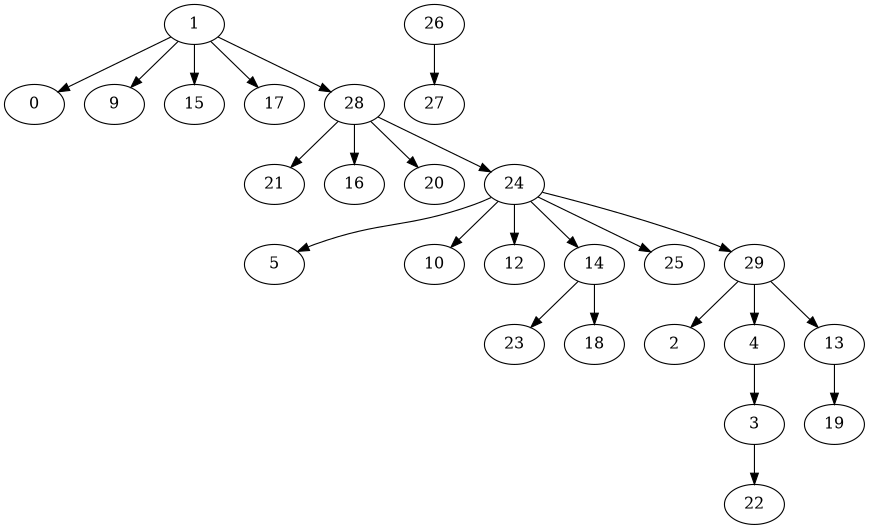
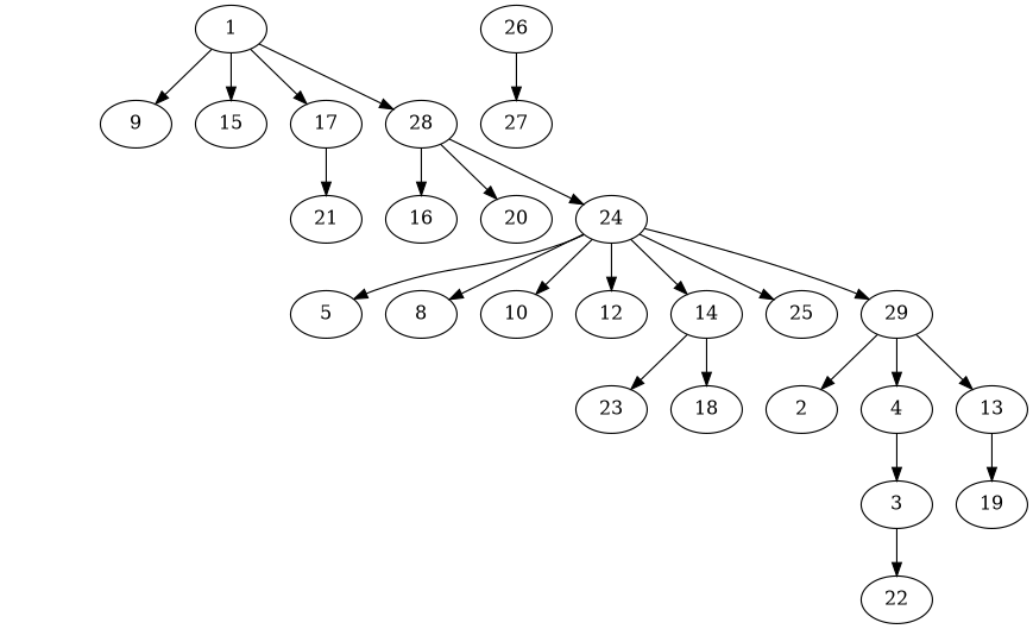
  digraph {
    1
-   0
    9
    15
    17
    28
    16
    20
    21
    24
    5
+   8
    10
    12
    14
    25
    29
    23
    18
    2
    4
    13
    3
    19
    22
    26
    27
-   1 -> 0
    1 -> 9
    1 -> 15
    1 -> 17
    1 -> 28
    28 -> 16
    28 -> 20
-   28 -> 21
+   17 -> 21
    28 -> 24
    24 -> 5
+   24 -> 8
    24 -> 10
    24 -> 12
    24 -> 14
    24 -> 25
    24 -> 29
    14 -> 23
    14 -> 18
    29 -> 2
    29 -> 4
    29 -> 13
    4 -> 3
    13 -> 19
    3 -> 22
    26 -> 27
  }
